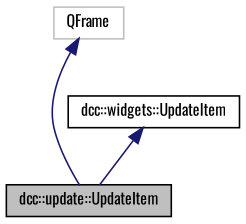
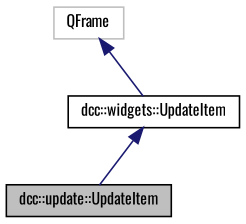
  digraph {
    fontname=Oswald
    node [color=black fillcolor=white fontname=Oswald fontsize=10 shape=record style=filled]
    edge [color=midnightblue dir=back fontname=Oswald fontsize=10 labelfontname=Helvetica labelfontsize=10 style=solid]
    n1 [fillcolor=grey75 fontcolor=black height=0.2 label="dcc::update::UpdateItem" width=0.4]
    n2 [height=0.2 label="dcc::widgets::UpdateItem" width=0.4]
    n3 [color=grey75 height=0.2 label=QFrame width=0.4]
    n2 -> n1
-   n3 -> n1
+   n3 -> n2
  }
